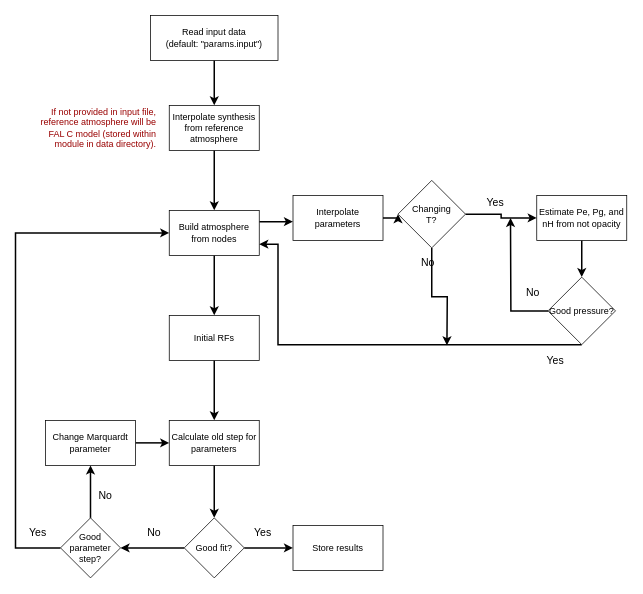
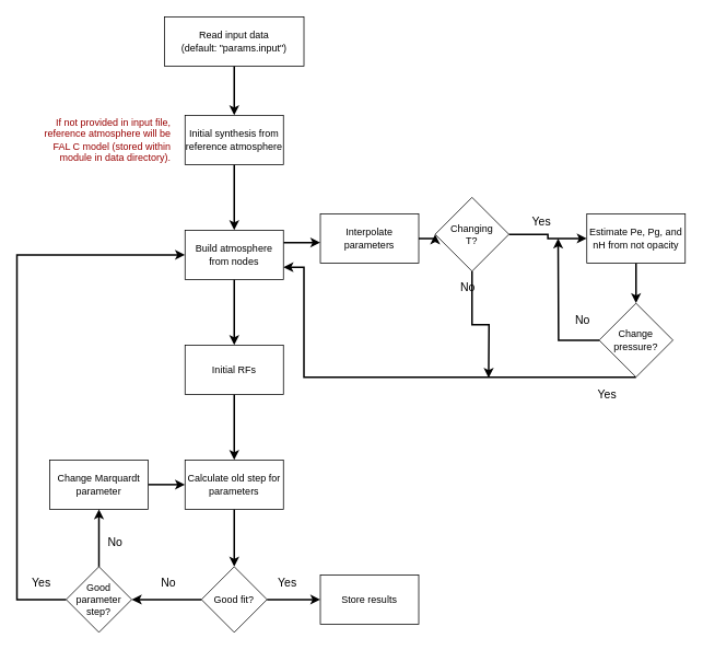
  <mxCell id="0" />
  <mxCell id="1" parent="0" />
  <mxCell id="2" style="edgeStyle=orthogonalEdgeStyle;rounded=0;orthogonalLoop=1;jettySize=auto;html=1;exitX=0.5;exitY=1;exitDx=0;exitDy=0;entryX=0.5;entryY=0;entryDx=0;entryDy=0;strokeWidth=2;" edge="1" parent="1" source="3" target="5"><mxGeometry relative="1" as="geometry" /></mxCell>
  <mxCell id="3" value="&lt;div&gt;Read input data&lt;/div&gt;&lt;div&gt;(default: &quot;params.input&quot;)&lt;br&gt;&lt;/div&gt;" style="whiteSpace=wrap;html=1;" vertex="1" parent="1"><mxGeometry x="200" y="20" width="170" height="60" as="geometry" /></mxCell>
  <mxCell id="4" value="" style="edgeStyle=orthogonalEdgeStyle;rounded=0;orthogonalLoop=1;jettySize=auto;html=1;strokeWidth=2;" edge="1" parent="1" source="5" target="8"><mxGeometry relative="1" as="geometry" /></mxCell>
- <mxCell id="5" value="Interpolate synthesis from reference atmosphere" style="whiteSpace=wrap;html=1;" vertex="1" parent="1"><mxGeometry x="225" y="140" width="120" height="60" as="geometry" /></mxCell>
+ <mxCell id="5" value="Initial synthesis from reference atmosphere" style="whiteSpace=wrap;html=1;" vertex="1" parent="1"><mxGeometry x="225" y="140" width="120" height="60" as="geometry" /></mxCell>
  <mxCell id="6" value="" style="edgeStyle=orthogonalEdgeStyle;rounded=0;orthogonalLoop=1;jettySize=auto;html=1;strokeWidth=2;" edge="1" parent="1" source="8" target="10"><mxGeometry relative="1" as="geometry" /></mxCell>
  <mxCell id="7" style="edgeStyle=orthogonalEdgeStyle;rounded=0;orthogonalLoop=1;jettySize=auto;html=1;exitX=1;exitY=0.25;exitDx=0;exitDy=0;strokeWidth=2;" edge="1" parent="1" source="8"><mxGeometry relative="1" as="geometry"><mxPoint x="390" y="295.059" as="targetPoint" /></mxGeometry></mxCell>
  <mxCell id="8" value="Build atmosphere from nodes" style="whiteSpace=wrap;html=1;" vertex="1" parent="1"><mxGeometry x="225" y="280" width="120" height="60" as="geometry" /></mxCell>
  <mxCell id="9" value="" style="edgeStyle=orthogonalEdgeStyle;rounded=0;orthogonalLoop=1;jettySize=auto;html=1;strokeWidth=2;" edge="1" parent="1" source="10" target="12"><mxGeometry relative="1" as="geometry" /></mxCell>
  <mxCell id="10" value="Initial RFs" style="whiteSpace=wrap;html=1;" vertex="1" parent="1"><mxGeometry x="225" y="420" width="120" height="60" as="geometry" /></mxCell>
  <mxCell id="11" value="" style="edgeStyle=orthogonalEdgeStyle;rounded=0;orthogonalLoop=1;jettySize=auto;html=1;strokeWidth=2;" edge="1" parent="1" source="12" target="15"><mxGeometry relative="1" as="geometry" /></mxCell>
  <mxCell id="12" value="Calculate old step for parameters" style="whiteSpace=wrap;html=1;" vertex="1" parent="1"><mxGeometry x="225" y="560" width="120" height="60" as="geometry" /></mxCell>
  <mxCell id="13" style="edgeStyle=orthogonalEdgeStyle;rounded=0;orthogonalLoop=1;jettySize=auto;html=1;exitX=0;exitY=0.5;exitDx=0;exitDy=0;strokeWidth=2;entryX=1;entryY=0.5;entryDx=0;entryDy=0;" edge="1" parent="1" source="15" target="20"><mxGeometry relative="1" as="geometry"><mxPoint x="110" y="620" as="targetPoint" /></mxGeometry></mxCell>
  <mxCell id="14" value="" style="edgeStyle=orthogonalEdgeStyle;rounded=0;orthogonalLoop=1;jettySize=auto;html=1;strokeWidth=2;" edge="1" parent="1" source="15"><mxGeometry relative="1" as="geometry"><mxPoint x="390" y="730" as="targetPoint" /></mxGeometry></mxCell>
  <mxCell id="15" value="Good fit?" style="rhombus;whiteSpace=wrap;html=1;" vertex="1" parent="1"><mxGeometry x="245" y="690" width="80" height="80" as="geometry" /></mxCell>
  <mxCell id="16" style="edgeStyle=orthogonalEdgeStyle;rounded=0;orthogonalLoop=1;jettySize=auto;html=1;exitX=1;exitY=0.5;exitDx=0;exitDy=0;entryX=0;entryY=0.5;entryDx=0;entryDy=0;strokeWidth=2;" edge="1" parent="1" source="17" target="12"><mxGeometry relative="1" as="geometry" /></mxCell>
  <mxCell id="17" value="Change Marquardt parameter" style="whiteSpace=wrap;html=1;" vertex="1" parent="1"><mxGeometry x="60" y="560" width="120" height="60" as="geometry" /></mxCell>
  <mxCell id="18" style="edgeStyle=orthogonalEdgeStyle;rounded=0;orthogonalLoop=1;jettySize=auto;html=1;exitX=0.5;exitY=0;exitDx=0;exitDy=0;entryX=0.5;entryY=1;entryDx=0;entryDy=0;strokeWidth=2;" edge="1" parent="1" source="20" target="17"><mxGeometry relative="1" as="geometry" /></mxCell>
  <mxCell id="19" style="edgeStyle=orthogonalEdgeStyle;rounded=0;orthogonalLoop=1;jettySize=auto;html=1;exitX=0;exitY=0.5;exitDx=0;exitDy=0;entryX=0;entryY=0.5;entryDx=0;entryDy=0;strokeWidth=2;" edge="1" parent="1" source="20" target="8"><mxGeometry relative="1" as="geometry"><Array as="points"><mxPoint x="20" y="730" /><mxPoint x="20" y="310" /></Array></mxGeometry></mxCell>
  <mxCell id="20" value="Good parameter step?" style="rhombus;whiteSpace=wrap;html=1;" vertex="1" parent="1"><mxGeometry x="80" y="690" width="80" height="80" as="geometry" /></mxCell>
  <mxCell id="21" value="&lt;font style=&quot;font-size: 14px&quot;&gt;No&lt;/font&gt;" style="text;html=1;strokeColor=none;fillColor=none;align=center;verticalAlign=middle;whiteSpace=wrap;rounded=0;" vertex="1" parent="1"><mxGeometry x="185" y="700" width="40" height="20" as="geometry" /></mxCell>
  <mxCell id="22" value="&lt;font style=&quot;font-size: 14px&quot;&gt;No&lt;/font&gt;" style="text;html=1;strokeColor=none;fillColor=none;align=center;verticalAlign=middle;whiteSpace=wrap;rounded=0;" vertex="1" parent="1"><mxGeometry x="120" y="650" width="40" height="20" as="geometry" /></mxCell>
  <mxCell id="23" value="&lt;font style=&quot;font-size: 14px&quot;&gt;Yes&lt;/font&gt;" style="text;html=1;strokeColor=none;fillColor=none;align=center;verticalAlign=middle;whiteSpace=wrap;rounded=0;" vertex="1" parent="1"><mxGeometry x="30" y="700" width="40" height="20" as="geometry" /></mxCell>
  <mxCell id="24" value="&lt;font style=&quot;font-size: 14px&quot;&gt;Yes&lt;/font&gt;" style="text;html=1;strokeColor=none;fillColor=none;align=center;verticalAlign=middle;whiteSpace=wrap;rounded=0;" vertex="1" parent="1"><mxGeometry x="330" y="700" width="40" height="20" as="geometry" /></mxCell>
  <mxCell id="25" value="Store results" style="whiteSpace=wrap;html=1;" vertex="1" parent="1"><mxGeometry x="390" y="700" width="120" height="60" as="geometry" /></mxCell>
  <mxCell id="26" value="&lt;div align=&quot;right&quot;&gt;&lt;font color=&quot;#990000&quot;&gt;&lt;span style=&quot;background-color: rgb(255 , 255 , 255)&quot;&gt;If not provided in input file, reference atmosphere will be FAL C model (stored within module in data directory).&lt;br&gt;&lt;/span&gt;&lt;/font&gt;&lt;/div&gt;" style="text;html=1;strokeColor=none;fillColor=none;align=right;verticalAlign=middle;whiteSpace=wrap;rounded=0;" vertex="1" parent="1"><mxGeometry x="30" y="120" width="180" height="100" as="geometry" /></mxCell>
  <mxCell id="27" style="edgeStyle=orthogonalEdgeStyle;rounded=0;orthogonalLoop=1;jettySize=auto;html=1;exitX=1;exitY=0.5;exitDx=0;exitDy=0;entryX=0;entryY=0.5;entryDx=0;entryDy=0;strokeWidth=2;" edge="1" parent="1" source="28" target="37"><mxGeometry relative="1" as="geometry" /></mxCell>
  <mxCell id="28" value="Interpolate parameters" style="rounded=0;whiteSpace=wrap;html=1;" vertex="1" parent="1"><mxGeometry x="390" y="260" width="120" height="60" as="geometry" /></mxCell>
  <mxCell id="29" value="" style="edgeStyle=orthogonalEdgeStyle;rounded=0;orthogonalLoop=1;jettySize=auto;html=1;strokeWidth=2;" edge="1" parent="1" source="30" target="33"><mxGeometry relative="1" as="geometry" /></mxCell>
  <mxCell id="30" value="Estimate Pe, Pg, and nH from not opacity" style="whiteSpace=wrap;html=1;rounded=0;" vertex="1" parent="1"><mxGeometry x="715" y="260" width="120" height="60" as="geometry" /></mxCell>
  <mxCell id="31" style="edgeStyle=orthogonalEdgeStyle;rounded=0;orthogonalLoop=1;jettySize=auto;html=1;exitX=0;exitY=0.5;exitDx=0;exitDy=0;strokeWidth=2;" edge="1" parent="1" source="33"><mxGeometry relative="1" as="geometry"><mxPoint x="680" y="290" as="targetPoint" /></mxGeometry></mxCell>
  <mxCell id="32" style="edgeStyle=orthogonalEdgeStyle;rounded=0;orthogonalLoop=1;jettySize=auto;html=1;exitX=0.5;exitY=1;exitDx=0;exitDy=0;entryX=1;entryY=0.75;entryDx=0;entryDy=0;strokeWidth=2;" edge="1" parent="1" source="33" target="8"><mxGeometry relative="1" as="geometry"><Array as="points"><mxPoint x="370" y="459" /><mxPoint x="370" y="325" /></Array></mxGeometry></mxCell>
- <mxCell id="33" value="Good pressure?" style="rhombus;whiteSpace=wrap;html=1;rounded=0;" vertex="1" parent="1"><mxGeometry x="730" y="369" width="90" height="90" as="geometry" /></mxCell>
+ <mxCell id="33" value="Change pressure?" style="rhombus;whiteSpace=wrap;html=1;rounded=0;" vertex="1" parent="1"><mxGeometry x="730" y="369" width="90" height="90" as="geometry" /></mxCell>
  <mxCell id="34" value="&lt;font style=&quot;font-size: 14px&quot;&gt;No&lt;/font&gt;" style="text;html=1;strokeColor=none;fillColor=none;align=center;verticalAlign=middle;whiteSpace=wrap;rounded=0;" vertex="1" parent="1"><mxGeometry x="690" y="380" width="40" height="20" as="geometry" /></mxCell>
  <mxCell id="35" style="edgeStyle=orthogonalEdgeStyle;rounded=0;orthogonalLoop=1;jettySize=auto;html=1;exitX=1;exitY=0.5;exitDx=0;exitDy=0;entryX=0;entryY=0.5;entryDx=0;entryDy=0;strokeWidth=2;" edge="1" parent="1" source="37" target="30"><mxGeometry relative="1" as="geometry" /></mxCell>
  <mxCell id="36" style="edgeStyle=orthogonalEdgeStyle;rounded=0;orthogonalLoop=1;jettySize=auto;html=1;exitX=0.5;exitY=1;exitDx=0;exitDy=0;strokeWidth=2;" edge="1" parent="1" source="37"><mxGeometry relative="1" as="geometry"><mxPoint x="595.235" y="460" as="targetPoint" /></mxGeometry></mxCell>
  <mxCell id="37" value="&lt;div&gt;Changing&lt;/div&gt;&lt;div&gt;T?&lt;br&gt;&lt;/div&gt;" style="rhombus;whiteSpace=wrap;html=1;" vertex="1" parent="1"><mxGeometry x="530" y="240" width="90" height="90" as="geometry" /></mxCell>
  <mxCell id="38" value="&lt;font style=&quot;font-size: 14px&quot;&gt;Yes&lt;/font&gt;" style="text;html=1;strokeColor=none;fillColor=none;align=center;verticalAlign=middle;whiteSpace=wrap;rounded=0;" vertex="1" parent="1"><mxGeometry x="720" y="470" width="40" height="20" as="geometry" /></mxCell>
  <mxCell id="39" value="&lt;font style=&quot;font-size: 14px&quot;&gt;Yes&lt;/font&gt;" style="text;html=1;strokeColor=none;fillColor=none;align=center;verticalAlign=middle;whiteSpace=wrap;rounded=0;" vertex="1" parent="1"><mxGeometry x="640" y="260" width="40" height="20" as="geometry" /></mxCell>
  <mxCell id="40" value="&lt;font style=&quot;font-size: 14px&quot;&gt;No&lt;/font&gt;" style="text;html=1;strokeColor=none;fillColor=none;align=center;verticalAlign=middle;whiteSpace=wrap;rounded=0;" vertex="1" parent="1"><mxGeometry x="550" y="340" width="40" height="20" as="geometry" /></mxCell>
